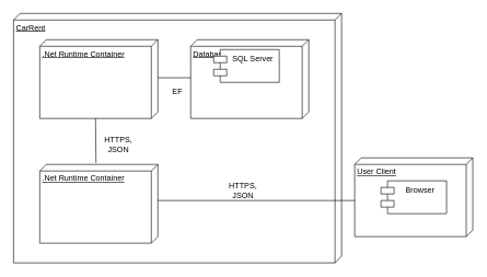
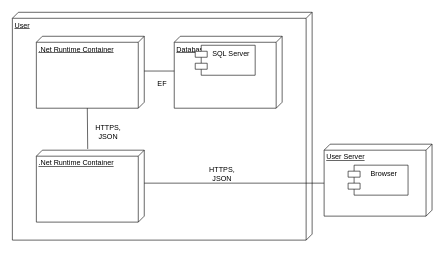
  <mxCell id="0" />
  <mxCell id="1" parent="0" />
- <mxCell id="2" value="CarRent" style="verticalAlign=top;align=left;spacingTop=8;spacingLeft=2;spacingRight=12;shape=cube;size=10;direction=south;fontStyle=4;html=1;" vertex="1" parent="1"><mxGeometry x="20" y="20" width="500" height="380" as="geometry" /></mxCell>
+ <mxCell id="2" value="User" style="verticalAlign=top;align=left;spacingTop=8;spacingLeft=2;spacingRight=12;shape=cube;size=10;direction=south;fontStyle=4;html=1;" vertex="1" parent="1"><mxGeometry x="20" y="20" width="500" height="380" as="geometry" /></mxCell>
  <mxCell id="3" value=".Net Runtime Container" style="verticalAlign=top;align=left;spacingTop=8;spacingLeft=2;spacingRight=12;shape=cube;size=10;direction=south;fontStyle=4;html=1;" vertex="1" parent="1"><mxGeometry x="60" y="60" width="180" height="120" as="geometry" /></mxCell>
  <mxCell id="4" value="Database" style="verticalAlign=top;align=left;spacingTop=8;spacingLeft=2;spacingRight=12;shape=cube;size=10;direction=south;fontStyle=4;html=1;" vertex="1" parent="1"><mxGeometry x="290" y="60" width="180" height="120" as="geometry" /></mxCell>
  <mxCell id="5" value="SQL Server" style="shape=module;align=left;spacingLeft=20;align=center;verticalAlign=top;" vertex="1" parent="1"><mxGeometry x="325" y="75" width="100" height="50" as="geometry" /></mxCell>
  <mxCell id="6" value="" style="endArrow=none;html=1;" edge="1" parent="1"><mxGeometry width="50" height="50" relative="1" as="geometry"><mxPoint x="240" y="118" as="sourcePoint" /><mxPoint x="290" y="118" as="targetPoint" /></mxGeometry></mxCell>
  <mxCell id="7" value="EF" style="text;html=1;strokeColor=none;fillColor=none;align=center;verticalAlign=middle;whiteSpace=wrap;rounded=0;" vertex="1" parent="1"><mxGeometry x="250" y="130" width="40" height="20" as="geometry" /></mxCell>
  <mxCell id="8" value=".Net Runtime Container" style="verticalAlign=top;align=left;spacingTop=8;spacingLeft=2;spacingRight=12;shape=cube;size=10;direction=south;fontStyle=4;html=1;" vertex="1" parent="1"><mxGeometry x="60" y="250" width="180" height="120" as="geometry" /></mxCell>
  <mxCell id="9" value="" style="endArrow=none;html=1;exitX=0;exitY=0;exitDx=120;exitDy=95;exitPerimeter=0;entryX=-0.017;entryY=0.524;entryDx=0;entryDy=0;entryPerimeter=0;" edge="1" parent="1" source="3" target="8"><mxGeometry width="50" height="50" relative="1" as="geometry"><mxPoint x="140" y="180" as="sourcePoint" /><mxPoint x="146" y="230" as="targetPoint" /></mxGeometry></mxCell>
  <mxCell id="10" value="HTTPS, JSON" style="text;html=1;strokeColor=none;fillColor=none;align=center;verticalAlign=middle;whiteSpace=wrap;rounded=0;" vertex="1" parent="1"><mxGeometry x="160" y="210" width="40" height="20" as="geometry" /></mxCell>
- <mxCell id="11" value="User Client" style="verticalAlign=top;align=left;spacingTop=8;spacingLeft=2;spacingRight=12;shape=cube;size=10;direction=south;fontStyle=4;html=1;" vertex="1" parent="1"><mxGeometry x="540" y="240" width="180" height="120" as="geometry" /></mxCell>
+ <mxCell id="11" value="User Server" style="verticalAlign=top;align=left;spacingTop=8;spacingLeft=2;spacingRight=12;shape=cube;size=10;direction=south;fontStyle=4;html=1;" vertex="1" parent="1"><mxGeometry x="540" y="240" width="180" height="120" as="geometry" /></mxCell>
  <mxCell id="12" value="Browser" style="shape=module;align=left;spacingLeft=20;align=center;verticalAlign=top;" vertex="1" parent="1"><mxGeometry x="580" y="275" width="100" height="50" as="geometry" /></mxCell>
  <mxCell id="13" value="" style="endArrow=none;html=1;exitX=0;exitY=0;exitDx=65;exitDy=180;exitPerimeter=0;entryX=0;entryY=0;entryDx=55;entryDy=0;entryPerimeter=0;" edge="1" parent="1" source="11" target="8"><mxGeometry width="50" height="50" relative="1" as="geometry"><mxPoint x="155" y="190" as="sourcePoint" /><mxPoint x="155.68" y="257.96" as="targetPoint" /></mxGeometry></mxCell>
  <mxCell id="14" value="HTTPS, JSON" style="text;html=1;strokeColor=none;fillColor=none;align=center;verticalAlign=middle;whiteSpace=wrap;rounded=0;" vertex="1" parent="1"><mxGeometry x="350" y="280" width="40" height="20" as="geometry" /></mxCell>
